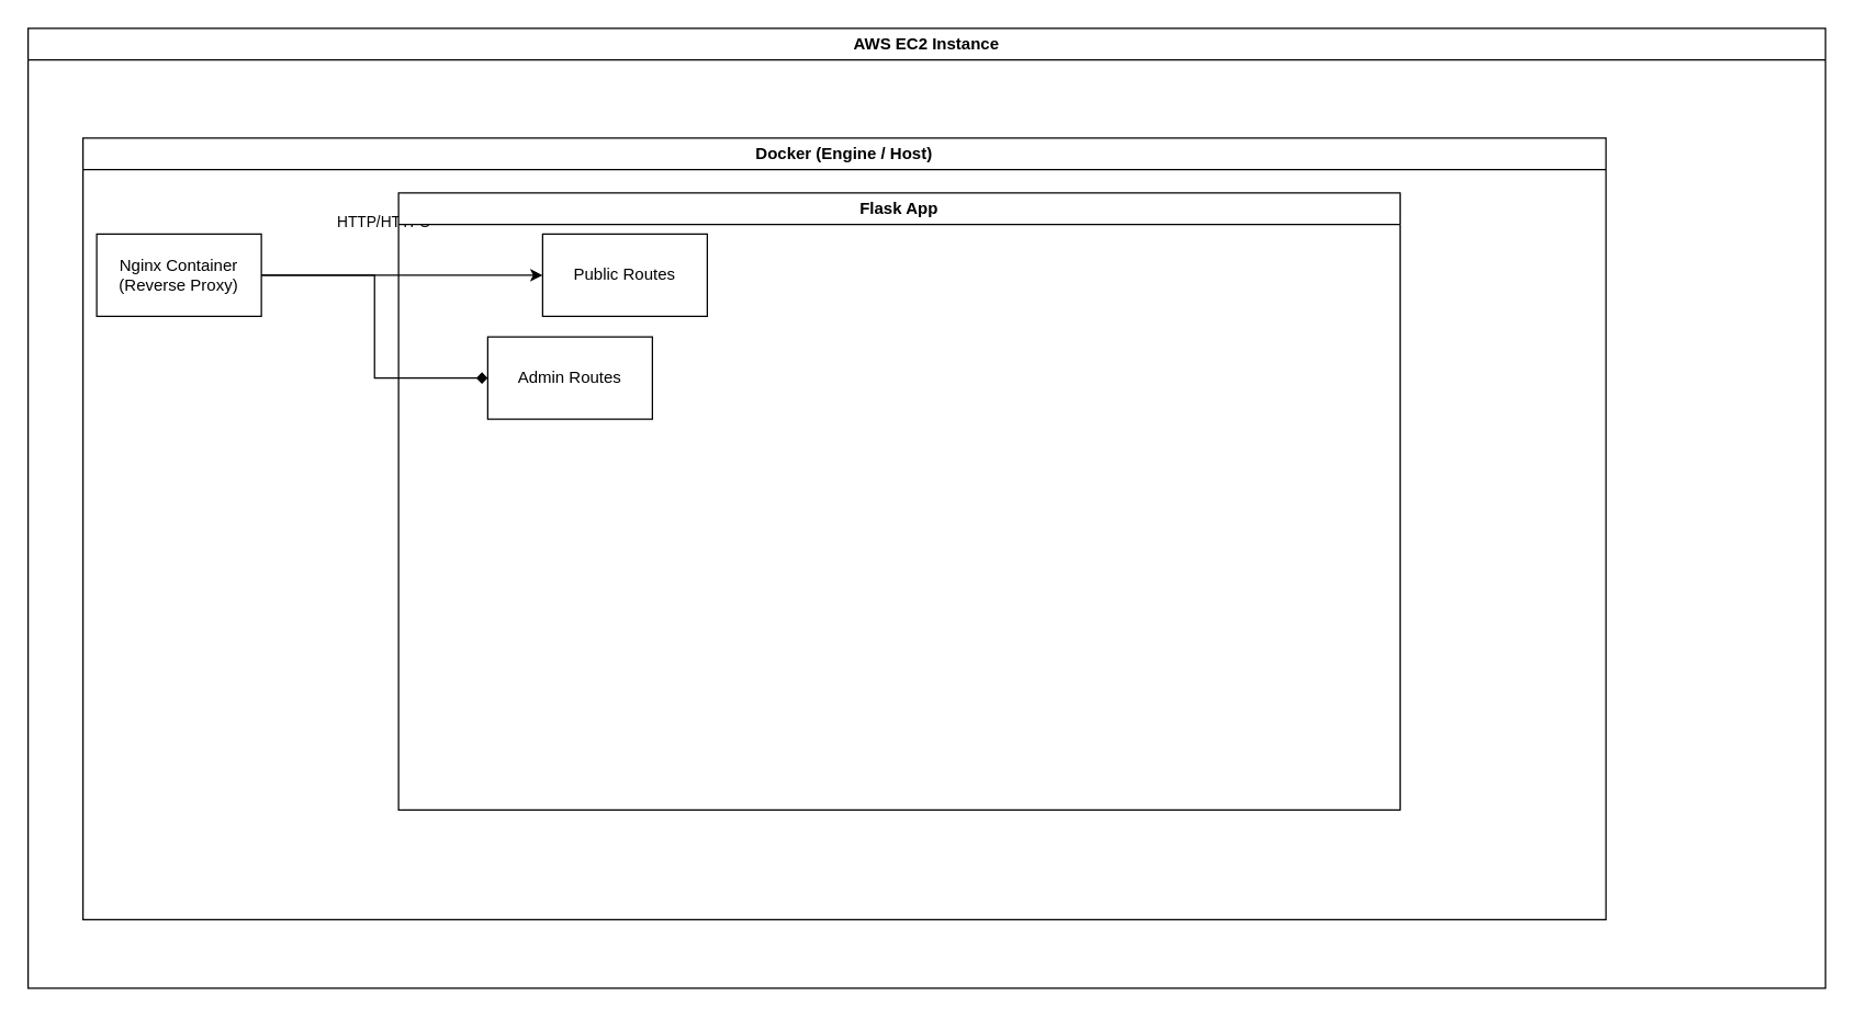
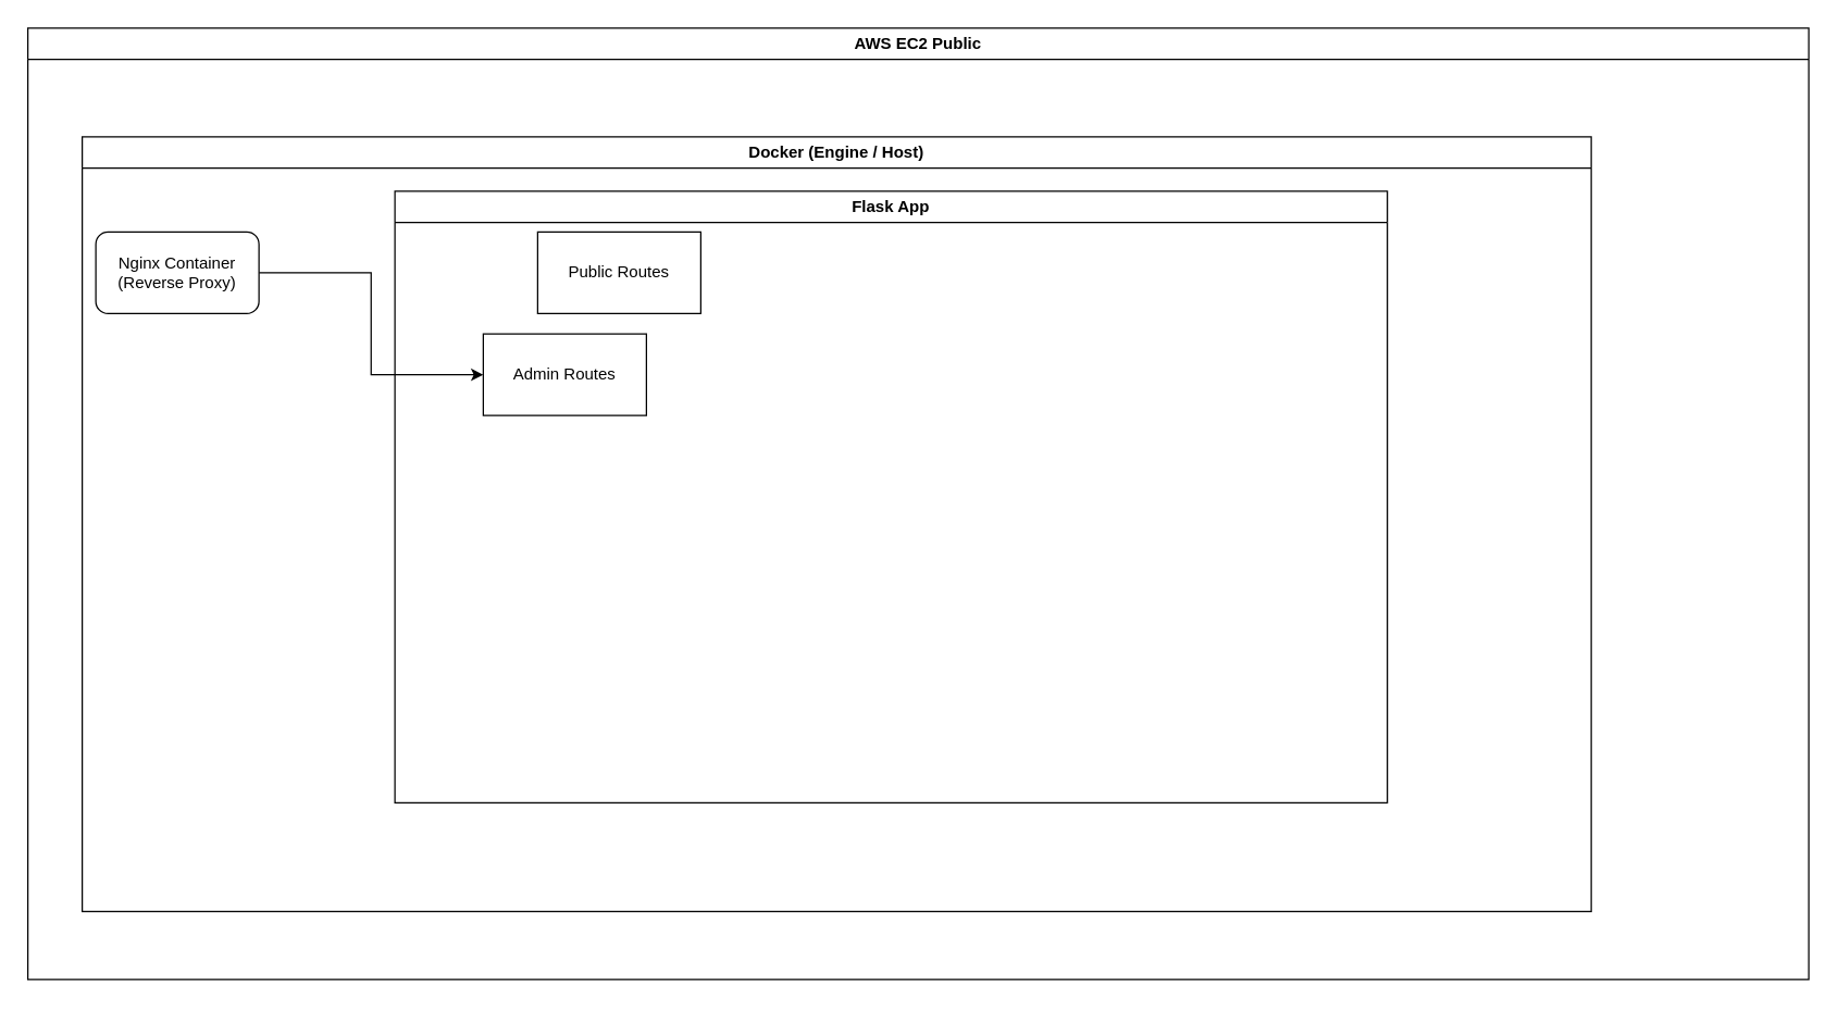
  <mxCell id="0" />
  <mxCell id="1" parent="0" />
- <mxCell id="2" value="AWS EC2 Instance" style="swimlane;whiteSpace=wrap;html=1;" vertex="1" parent="1"><mxGeometry x="20" y="20" width="1310" height="700" as="geometry" /></mxCell>
+ <mxCell id="2" value="AWS EC2 Public" style="swimlane;whiteSpace=wrap;html=1;" vertex="1" parent="1"><mxGeometry x="20" y="20" width="1310" height="700" as="geometry" /></mxCell>
  <mxCell id="3" value="Docker (Engine / Host)" style="swimlane;whiteSpace=wrap;html=1;" vertex="1" parent="1"><mxGeometry x="60" y="100" width="1110" height="570" as="geometry" /></mxCell>
- <mxCell id="4" style="edgeStyle=orthogonalEdgeStyle;rounded=0;orthogonalLoop=1;jettySize=auto;html=1;exitX=1;exitY=0.5;exitDx=0;exitDy=0;entryX=0;entryY=0.5;entryDx=0;entryDy=0;" edge="1" parent="3" source="7" target="9"><mxGeometry relative="1" as="geometry" /></mxCell>
- <mxCell id="5" value="HTTP/HTTPS" style="edgeLabel;html=1;align=center;verticalAlign=middle;resizable=0;points=[];" vertex="1" connectable="0" parent="4"><mxGeometry x="0.455" y="-3" relative="1" as="geometry"><mxPoint x="-61" y="-43" as="offset" /></mxGeometry></mxCell>
- <mxCell id="6" style="edgeStyle=orthogonalEdgeStyle;rounded=0;orthogonalLoop=1;jettySize=auto;html=1;exitX=1;exitY=0.5;exitDx=0;exitDy=0;entryX=0;entryY=0.5;entryDx=0;entryDy=0;endArrow=diamond;" edge="1" parent="3" source="7" target="10"><mxGeometry relative="1" as="geometry" /></mxCell>
- <mxCell id="7" value="Nginx Container&lt;div&gt;(Reverse Proxy)&lt;/div&gt;" style="rounded=0;whiteSpace=wrap;html=1;" vertex="1" parent="3"><mxGeometry x="10" y="70" width="120" height="60" as="geometry" /></mxCell>
+ <mxCell id="6" style="edgeStyle=orthogonalEdgeStyle;rounded=0;orthogonalLoop=1;jettySize=auto;html=1;exitX=1;exitY=0.5;exitDx=0;exitDy=0;entryX=0;entryY=0.5;entryDx=0;entryDy=0;" edge="1" parent="3" source="7" target="10"><mxGeometry relative="1" as="geometry" /></mxCell>
+ <mxCell id="7" value="Nginx Container&lt;div&gt;(Reverse Proxy)&lt;/div&gt;" style="whiteSpace=wrap;html=1;rounded=1;" vertex="1" parent="3"><mxGeometry x="10" y="70" width="120" height="60" as="geometry" /></mxCell>
  <mxCell id="8" value="Flask App" style="swimlane;whiteSpace=wrap;html=1;" vertex="1" parent="3"><mxGeometry x="230" y="40" width="730" height="450" as="geometry" /></mxCell>
  <mxCell id="9" value="Public Routes" style="rounded=0;whiteSpace=wrap;html=1;" vertex="1" parent="8"><mxGeometry x="105" y="30" width="120" height="60" as="geometry" /></mxCell>
  <mxCell id="10" value="Admin Routes" style="rounded=0;whiteSpace=wrap;html=1;" vertex="1" parent="8"><mxGeometry x="65" y="105" width="120" height="60" as="geometry" /></mxCell>
